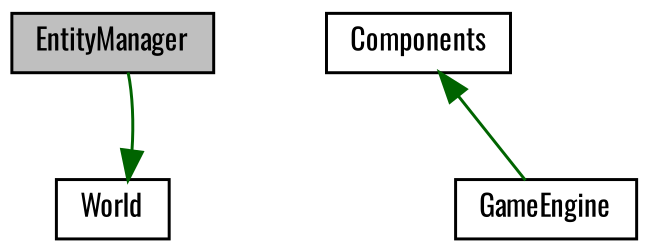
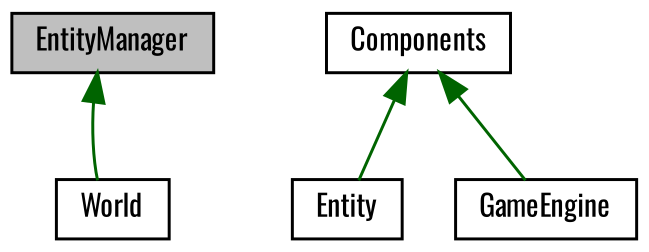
  digraph {
    fontname=Oswald
    node [color=black fillcolor=white fontname=Oswald fontsize=10 shape=record style=filled]
    edge [color=darkgreen dir=back fontname=Oswald fontsize=10 labelfontname=Helvetica labelfontsize=10 style=solid]
    n1 [fillcolor=grey75 fontcolor=black height=0.2 label=EntityManager width=0.4]
    n2 [height=0.2 label=World width=0.4]
+   n3 [height=0.2 label=Entity width=0.4]
    n4 [height=0.2 label=Components width=0.4]
    n5 [height=0.2 label=GameEngine width=0.4]
-   n2 -> n1
+   n1 -> n2
+   n4 -> n3
    n4 -> n5
  }
